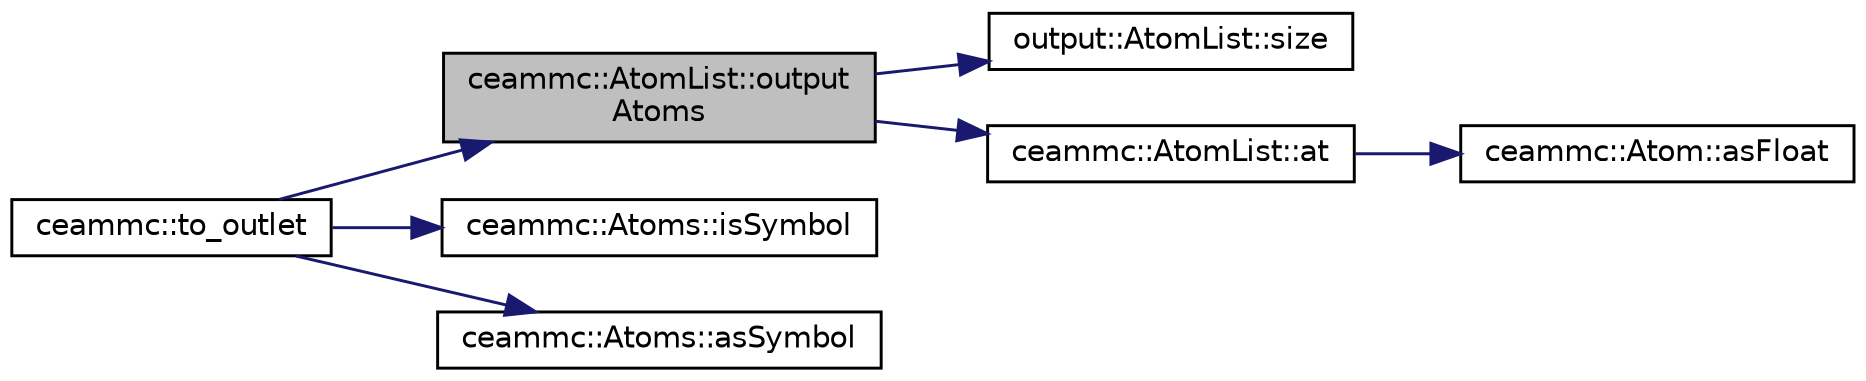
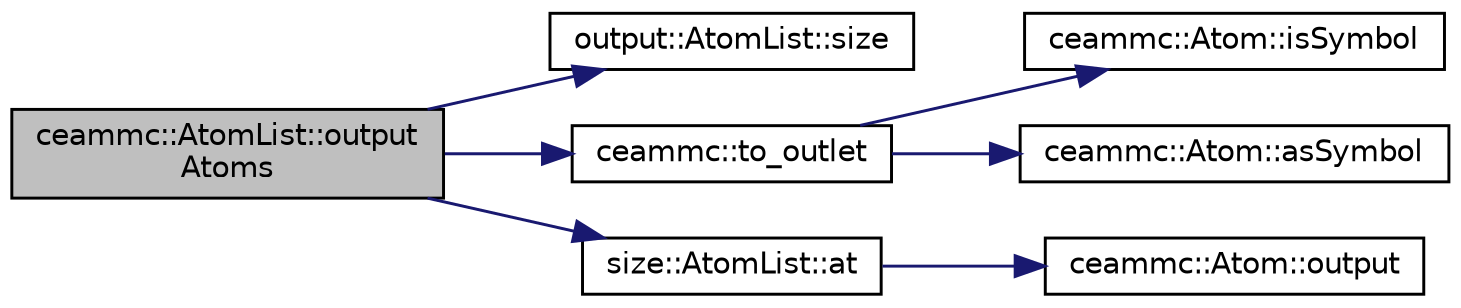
  digraph {
    rankdir=LR
    node [color=black fillcolor=white fontname=Helvetica fontsize=10 shape=record style=filled]
    edge [color=midnightblue fontname=Helvetica fontsize=10 labelfontname=Helvetica labelfontsize=10 style=solid]
    n1 [fillcolor=grey75 fontcolor=black height=0.2 label="ceammc::AtomList::output\lAtoms" width=0.4]
    n2 [height=0.2 label="output::AtomList::size" width=0.4]
    n3 [height=0.2 label="ceammc::to_outlet" width=0.4]
-   n4 [height=0.2 label="ceammc::AtomList::at" width=0.4]
-   n5 [height=0.2 label="ceammc::Atoms::isSymbol" width=0.4]
-   n6 [height=0.2 label="ceammc::Atoms::asSymbol" width=0.4]
-   n7 [height=0.2 label="ceammc::Atom::asFloat" width=0.4]
+   n4 [height=0.2 label="size::AtomList::at" width=0.4]
+   n5 [height=0.2 label="ceammc::Atom::isSymbol" width=0.4]
+   n6 [height=0.2 label="ceammc::Atom::asSymbol" width=0.4]
+   n7 [height=0.2 label="ceammc::Atom::output" width=0.4]
    n1 -> n2
-   n3 -> n1
+   n1 -> n3
    n1 -> n4
    n3 -> n5
    n3 -> n6
    n4 -> n7
  }
